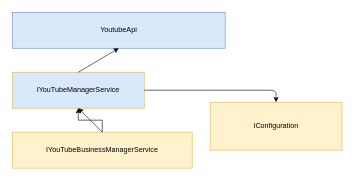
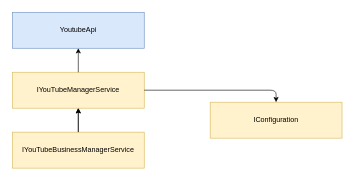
  <mxCell id="0" />
  <mxCell id="1" parent="0" />
- <mxCell id="2" value="IYouTubeManagerService" style="rounded=0;whiteSpace=wrap;html=1;fillColor=#dae8fc;strokeColor=#d6b656;" vertex="1" parent="1"><mxGeometry x="20" y="120" width="220" height="60" as="geometry" /></mxCell>
- <mxCell id="3" value="IConfiguration" style="rounded=0;whiteSpace=wrap;html=1;fillColor=#fff2cc;strokeColor=#d6b656;" vertex="1" parent="1"><mxGeometry x="350" y="170" width="220" height="80" as="geometry" /></mxCell>
+ <mxCell id="2" value="IYouTubeManagerService" style="rounded=0;whiteSpace=wrap;html=1;fillColor=#fff2cc;strokeColor=#d6b656;" vertex="1" parent="1"><mxGeometry x="20" y="120" width="220" height="60" as="geometry" /></mxCell>
+ <mxCell id="3" value="IConfiguration" style="rounded=0;whiteSpace=wrap;html=1;fillColor=#fff2cc;strokeColor=#d6b656;" vertex="1" parent="1"><mxGeometry x="350" y="170" width="220" height="60" as="geometry" /></mxCell>
  <mxCell id="4" value="" style="edgeStyle=orthogonalEdgeStyle;rounded=0;orthogonalLoop=1;jettySize=auto;html=1;" edge="1" parent="1" source="5" target="2"><mxGeometry relative="1" as="geometry" /></mxCell>
- <mxCell id="5" value="&lt;span style=&quot;white-space: normal&quot;&gt;IYouTubeBusinessManagerService&lt;/span&gt;" style="rounded=0;whiteSpace=wrap;html=1;fillColor=#fff2cc;strokeColor=#d6b656;" vertex="1" parent="1"><mxGeometry x="20" y="220" width="300" height="60" as="geometry" /></mxCell>
+ <mxCell id="5" value="&lt;span style=&quot;white-space: normal&quot;&gt;IYouTubeBusinessManagerService&lt;/span&gt;" style="rounded=0;whiteSpace=wrap;html=1;fillColor=#fff2cc;strokeColor=#d6b656;" vertex="1" parent="1"><mxGeometry x="20" y="220" width="220" height="60" as="geometry" /></mxCell>
  <mxCell id="6" value="" style="endArrow=classic;html=1;exitX=1;exitY=0.5;exitDx=0;exitDy=0;entryX=0.5;entryY=0;entryDx=0;entryDy=0;" edge="1" parent="1" source="2" target="3"><mxGeometry width="50" height="50" relative="1" as="geometry"><mxPoint x="350" y="440" as="sourcePoint" /><mxPoint x="400" y="390" as="targetPoint" /><Array as="points"><mxPoint x="460" y="150" /></Array></mxGeometry></mxCell>
  <mxCell id="7" value="" style="endArrow=classic;html=1;exitX=0.5;exitY=0;exitDx=0;exitDy=0;entryX=0.5;entryY=1;entryDx=0;entryDy=0;" edge="1" parent="1" source="5" target="2"><mxGeometry width="50" height="50" relative="1" as="geometry"><mxPoint x="-10" y="430" as="sourcePoint" /><mxPoint x="40" y="380" as="targetPoint" /></mxGeometry></mxCell>
- <mxCell id="8" value="YoutubeApi" style="rounded=0;whiteSpace=wrap;html=1;fillColor=#dae8fc;strokeColor=#6c8ebf;" vertex="1" parent="1"><mxGeometry x="20" y="20" width="355" height="60" as="geometry" /></mxCell>
+ <mxCell id="8" value="YoutubeApi" style="rounded=0;whiteSpace=wrap;html=1;fillColor=#dae8fc;strokeColor=#6c8ebf;" vertex="1" parent="1"><mxGeometry x="20" y="20" width="220" height="60" as="geometry" /></mxCell>
  <mxCell id="9" value="" style="endArrow=classic;html=1;entryX=0.5;entryY=1;entryDx=0;entryDy=0;" edge="1" parent="1" target="8"><mxGeometry width="50" height="50" relative="1" as="geometry"><mxPoint x="130" y="120" as="sourcePoint" /><mxPoint x="140" y="190" as="targetPoint" /></mxGeometry></mxCell>
